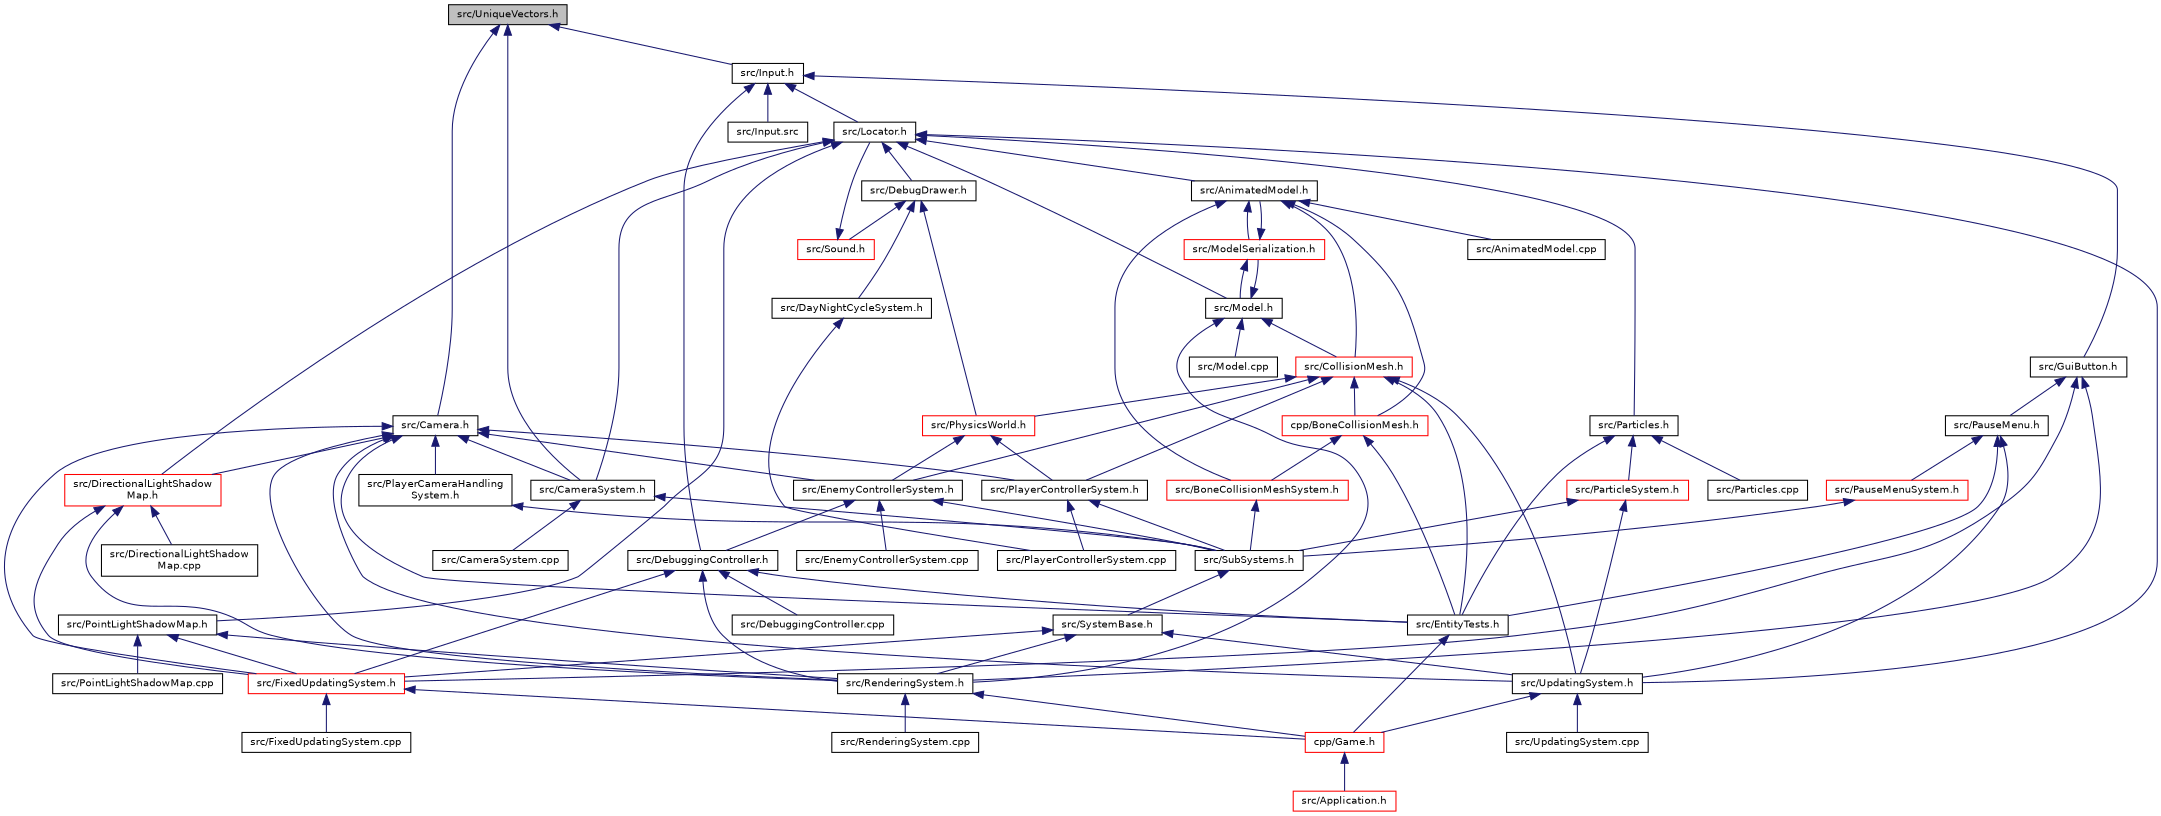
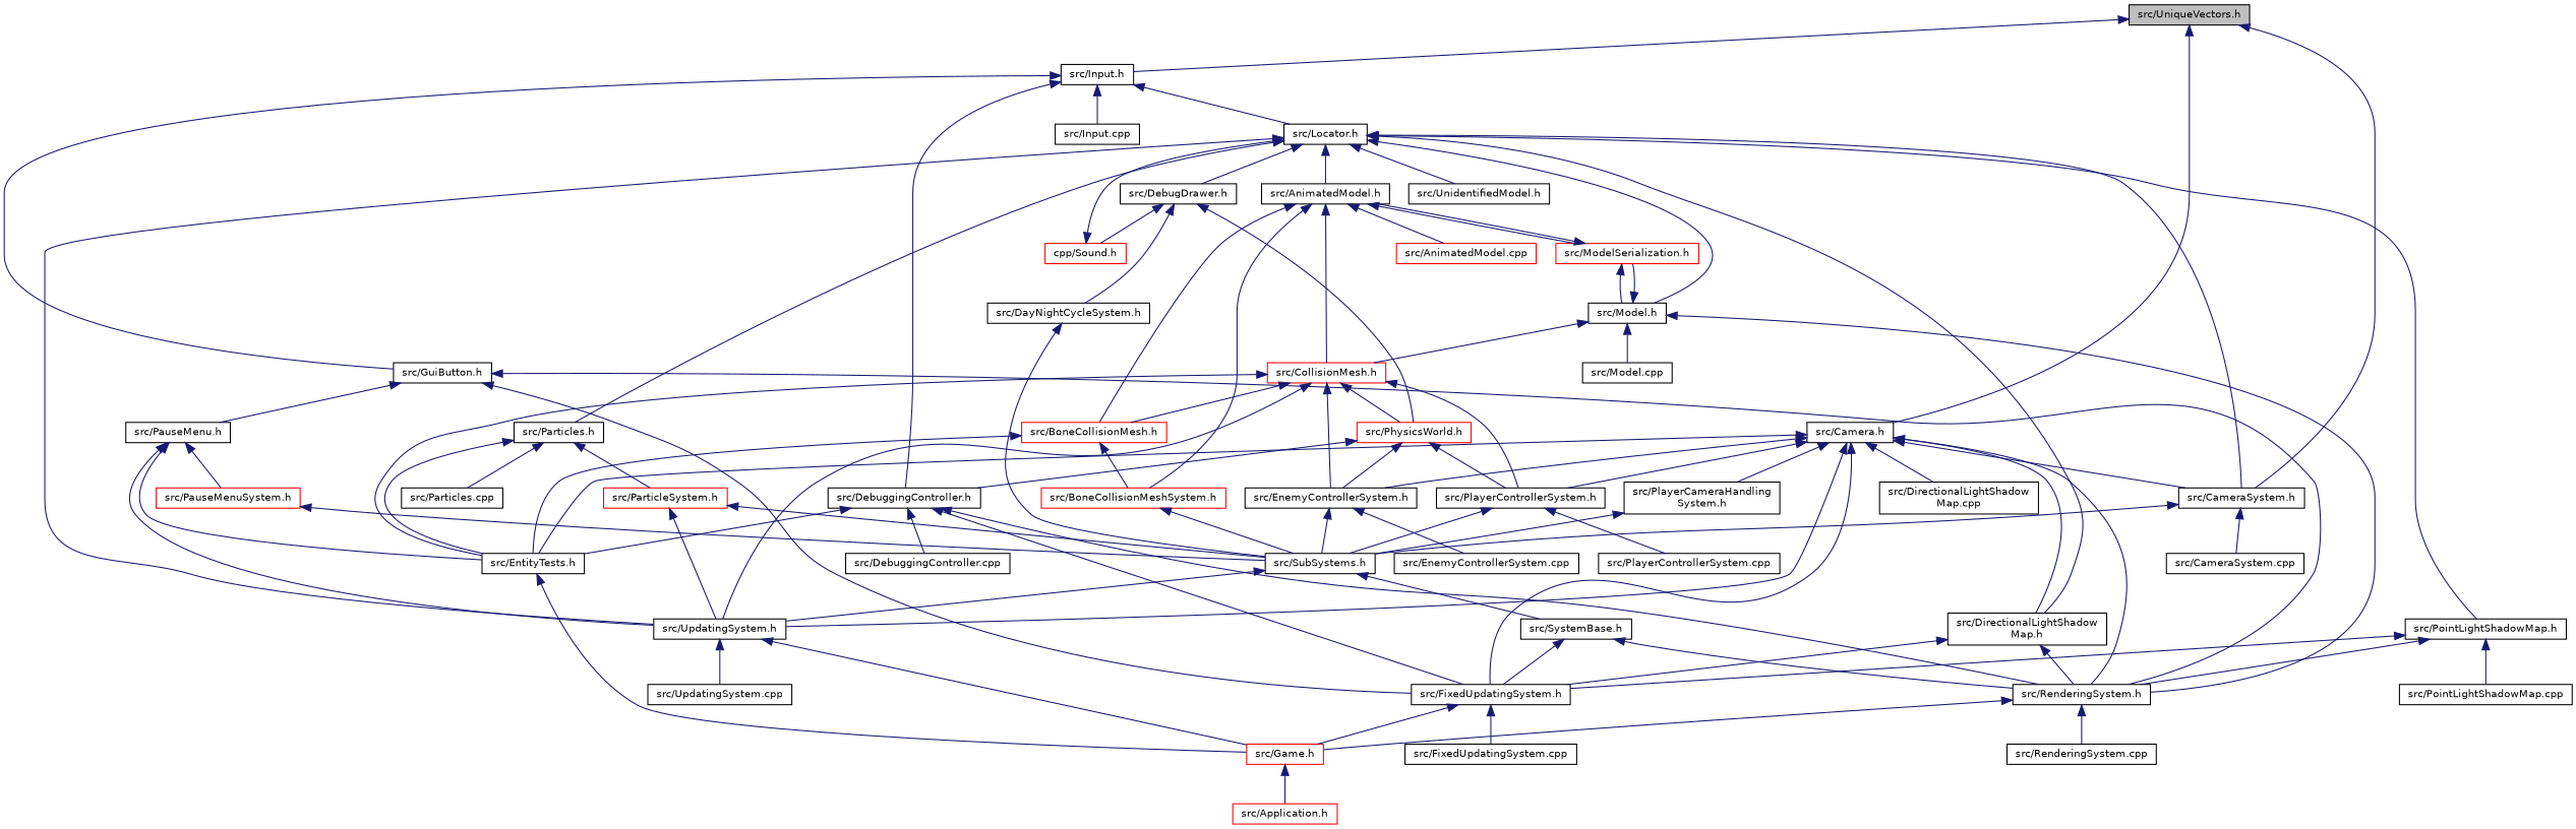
  digraph {
    node [color=black fillcolor=white fontname=Helvetica fontsize=10 shape=record style=filled]
    edge [color=midnightblue dir=back fontname=Helvetica fontsize=10 labelfontname=Helvetica labelfontsize=10 style=solid]
    n1 [fillcolor=grey75 fontcolor=black height=0.2 label="src/UniqueVectors.h" width=0.4]
    n2 [height=0.2 label="src/Input.h" width=0.4]
    n3 [height=0.2 label="src/CameraSystem.h" width=0.4]
    n4 [height=0.2 label="src/Camera.h" width=0.4]
    n5 [height=0.2 label="src/Locator.h" width=0.4]
    n6 [height=0.2 label="src/DebuggingController.h" width=0.4]
    n7 [height=0.2 label="src/GuiButton.h" width=0.4]
-   n8 [height=0.2 label="src/Input.src" width=0.4]
+   n8 [height=0.2 label="src/Input.cpp" width=0.4]
    n9 [height=0.2 label="src/SubSystems.h" width=0.4]
    n10 [height=0.2 label="src/CameraSystem.cpp" width=0.4]
    n11 [height=0.2 label="src/UpdatingSystem.h" width=0.4]
-   n12 [color=red height=0.2 label="src/DirectionalLightShadow\lMap.h" width=0.4]
+   n12 [height=0.2 label="src/DirectionalLightShadow\lMap.h" width=0.4]
    n13 [height=0.2 label="src/RenderingSystem.h" width=0.4]
    n14 [height=0.2 label="src/EntityTests.h" width=0.4]
    n15 [height=0.2 label="src/EnemyControllerSystem.h" width=0.4]
    n16 [height=0.2 label="src/PlayerControllerSystem.h" width=0.4]
-   n17 [color=red height=0.2 label="src/FixedUpdatingSystem.h" width=0.4]
+   n17 [height=0.2 label="src/FixedUpdatingSystem.h" width=0.4]
    n18 [height=0.2 label="src/PlayerCameraHandling\lSystem.h" width=0.4]
    n19 [height=0.2 label="src/AnimatedModel.h" width=0.4]
    n20 [height=0.2 label="src/Model.h" width=0.4]
    n21 [height=0.2 label="src/DebugDrawer.h" width=0.4]
    n22 [height=0.2 label="src/Particles.h" width=0.4]
    n23 [height=0.2 label="src/PointLightShadowMap.h" width=0.4]
+   n24 [height=0.2 label="src/UnidentifiedModel.h" width=0.4]
    n25 [height=0.2 label="src/DebuggingController.cpp" width=0.4]
    n26 [height=0.2 label="src/PauseMenu.h" width=0.4]
-   n27 [height=0.2 label="src/AnimatedModel.cpp" width=0.4]
+   n27 [color=red height=0.2 label="src/AnimatedModel.cpp" width=0.4]
    n28 [color=red height=0.2 label="src/ModelSerialization.h" width=0.4]
    n29 [color=red height=0.2 label="src/CollisionMesh.h" width=0.4]
-   n30 [color=red height=0.2 label="cpp/BoneCollisionMesh.h" width=0.4]
+   n30 [color=red height=0.2 label="src/BoneCollisionMesh.h" width=0.4]
    n31 [color=red height=0.2 label="src/BoneCollisionMeshSystem.h" width=0.4]
    n32 [height=0.2 label="src/Model.cpp" width=0.4]
-   n33 [color=red height=0.2 label="cpp/Game.h" width=0.4]
+   n33 [color=red height=0.2 label="src/Game.h" width=0.4]
    n34 [height=0.2 label="src/UpdatingSystem.cpp" width=0.4]
    n35 [color=red height=0.2 label="src/PhysicsWorld.h" width=0.4]
-   n36 [color=red height=0.2 label="src/Sound.h" width=0.4]
+   n36 [color=red height=0.2 label="cpp/Sound.h" width=0.4]
    n37 [height=0.2 label="src/DayNightCycleSystem.h" width=0.4]
    n38 [color=red height=0.2 label="src/ParticleSystem.h" width=0.4]
    n39 [height=0.2 label="src/Particles.cpp" width=0.4]
    n40 [height=0.2 label="src/DirectionalLightShadow\lMap.cpp" width=0.4]
    n41 [height=0.2 label="src/PointLightShadowMap.cpp" width=0.4]
    n42 [height=0.2 label="src/RenderingSystem.cpp" width=0.4]
    n43 [height=0.2 label="src/EnemyControllerSystem.cpp" width=0.4]
    n44 [height=0.2 label="src/PlayerControllerSystem.cpp" width=0.4]
    n45 [color=red height=0.2 label="src/Application.h" width=0.4]
    n46 [height=0.2 label="src/SystemBase.h" width=0.4]
    n47 [height=0.2 label="src/FixedUpdatingSystem.cpp" width=0.4]
    n48 [color=red height=0.2 label="src/PauseMenuSystem.h" width=0.4]
    n1 -> n2
    n1 -> n3
    n1 -> n4
    n2 -> n5
    n2 -> n6
    n2 -> n7
    n2 -> n8
    n3 -> n9
    n3 -> n10
    n4 -> n3
    n4 -> n11
    n4 -> n12
    n4 -> n13
    n4 -> n14
    n4 -> n15
    n4 -> n16
    n4 -> n17
    n4 -> n18
    n5 -> n3
    n5 -> n11
    n5 -> n12
    n5 -> n19
    n5 -> n20
    n5 -> n21
    n5 -> n22
    n5 -> n23
+   n5 -> n24
    n6 -> n13
    n6 -> n14
    n6 -> n17
    n6 -> n25
    n7 -> n13
    n7 -> n17
    n7 -> n26
    n9 -> n46
    n11 -> n33
    n11 -> n34
    n12 -> n13
    n12 -> n17
-   n12 -> n40
+   n4 -> n40
    n13 -> n33
    n13 -> n42
    n14 -> n33
    n15 -> n9
    n15 -> n43
    n16 -> n9
    n16 -> n44
    n17 -> n33
    n17 -> n47
    n18 -> n9
    n19 -> n27
    n19 -> n28
    n19 -> n29
    n19 -> n30
    n19 -> n31
    n20 -> n13
    n20 -> n28
    n20 -> n29
    n20 -> n32
    n21 -> n35
    n21 -> n36
    n21 -> n37
    n22 -> n14
    n22 -> n38
    n22 -> n39
    n23 -> n13
    n23 -> n17
    n23 -> n41
    n26 -> n11
    n26 -> n14
    n26 -> n48
    n28 -> n19
    n28 -> n20
    n29 -> n11
    n29 -> n14
    n29 -> n15
    n29 -> n16
    n29 -> n30
    n29 -> n35
    n30 -> n14
    n30 -> n31
    n31 -> n9
    n33 -> n45
-   n15 -> n6
+   n35 -> n6
    n35 -> n15
    n35 -> n16
    n36 -> n5
-   n37 -> n44
+   n37 -> n9
    n38 -> n9
    n38 -> n11
-   n46 -> n11
+   n9 -> n11
    n46 -> n13
    n46 -> n17
    n48 -> n9
  }
